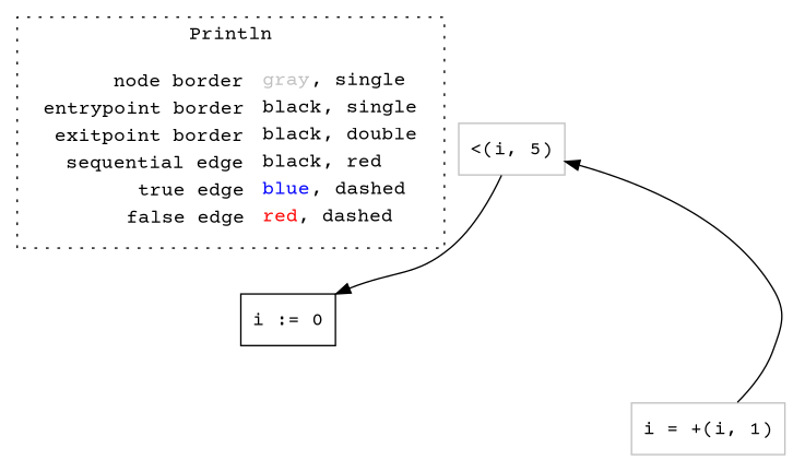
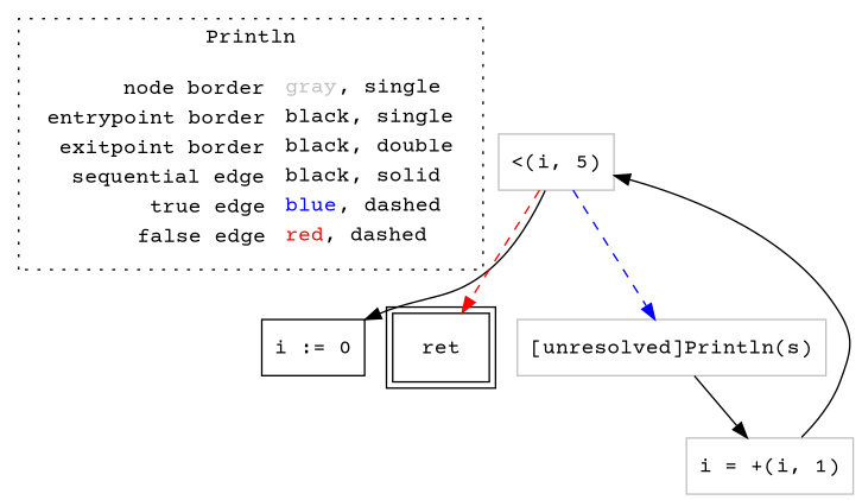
  digraph {
    fontname="Courier Prime"
    node [fontname="Courier Prime" shape=rect color=gray]
    edge [color=black fontname="Courier Prime"]
-   n1 [label=<<table border="0" cellpadding="2" cellspacing="0" cellborder="0"><tr><td align="right">node border&nbsp;</td><td align="left"><font color="gray">gray</font>, single</td></tr><tr><td align="right">entrypoint border&nbsp;</td><td align="left"><font color="black">black</font>, single</td></tr><tr><td align="right">exitpoint border&nbsp;</td><td align="left"><font color="black">black</font>, double</td></tr><tr><td align="right">sequential edge&nbsp;</td><td align="left"><font color="black">black</font>, red</td></tr><tr><td align="right">true edge&nbsp;</td><td align="left"><font color="blue">blue</font>, dashed</td></tr><tr><td align="right">false edge&nbsp;</td><td align="left"><font color="red">red</font>, dashed</td></tr></table>> shape=plaintext color=""]
+   n1 [label=<<table border="0" cellpadding="2" cellspacing="0" cellborder="0"><tr><td align="right">node border&nbsp;</td><td align="left"><font color="gray">gray</font>, single</td></tr><tr><td align="right">entrypoint border&nbsp;</td><td align="left"><font color="black">black</font>, single</td></tr><tr><td align="right">exitpoint border&nbsp;</td><td align="left"><font color="black">black</font>, double</td></tr><tr><td align="right">sequential edge&nbsp;</td><td align="left"><font color="black">black</font>, solid</td></tr><tr><td align="right">true edge&nbsp;</td><td align="left"><font color="blue">blue</font>, dashed</td></tr><tr><td align="right">false edge&nbsp;</td><td align="left"><font color="red">red</font>, dashed</td></tr></table>> shape=plaintext color=""]
    n2 [color=black label=<i := 0>]
    n3 [label=<&lt;(i, 5)>]
+   n4 [color=black label=<ret> peripheries=2]
+   n5 [label=<[unresolved]Println(s)>]
    n6 [label=<i = +(i, 1)>]
    subgraph cluster_1 {
      label=Println
      style=dotted
      n1
    }
    n3 -> n2
+   n3 -> n4 [color=red style=dashed]
+   n3 -> n5 [color=blue style=dashed]
+   n5 -> n6
    n6 -> n3
  }
